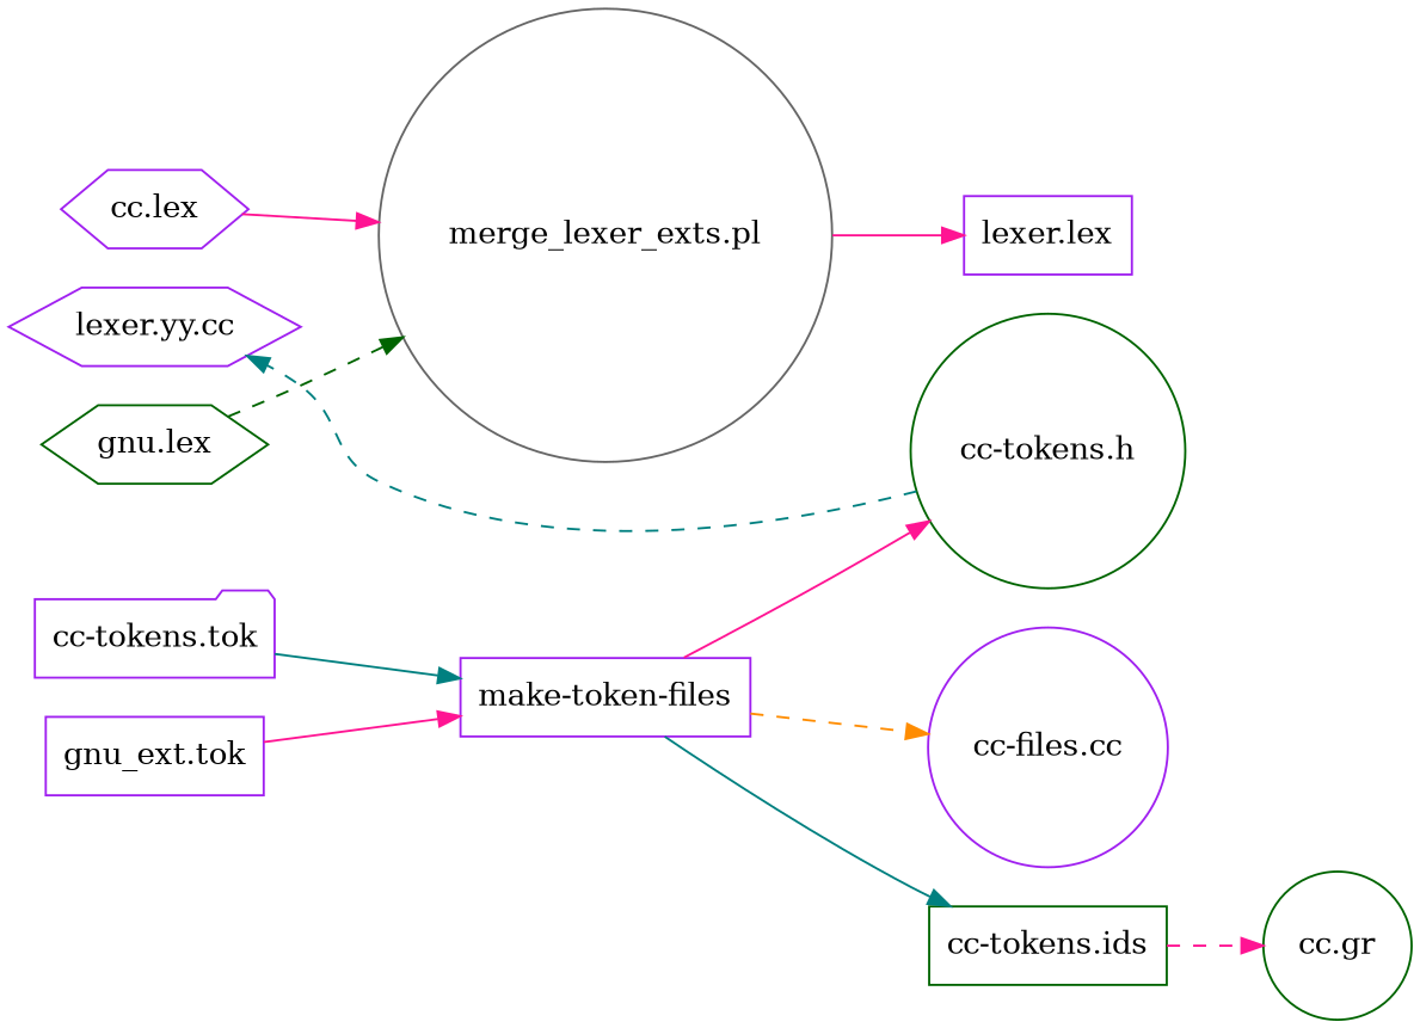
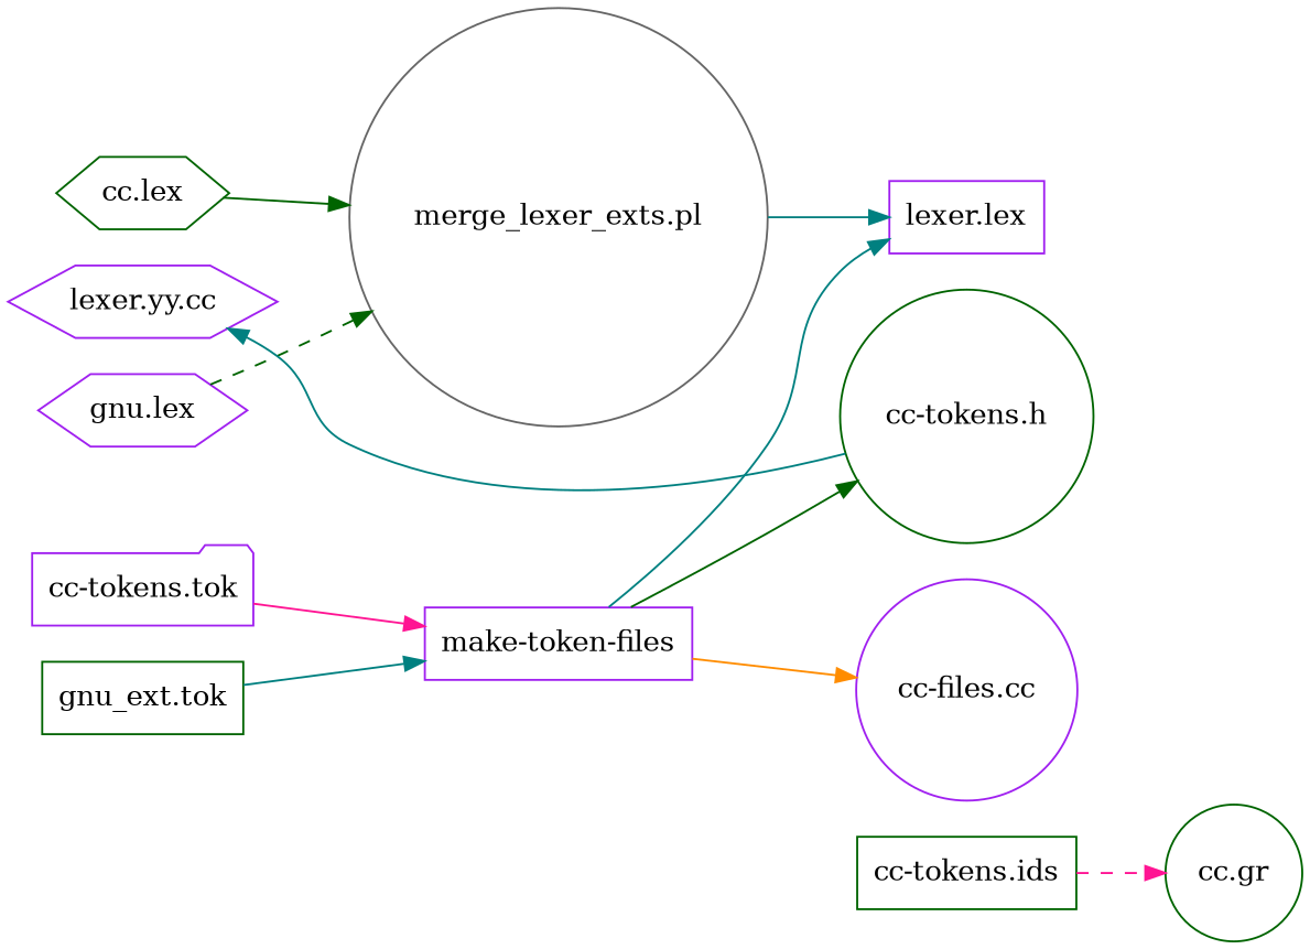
  digraph {
    rankdir=LR
    node [color=purple shape=circle]
    edge [color=teal]
-   "cc.lex" [shape=hexagon]
+   "cc.lex" [color=darkgreen shape=hexagon]
    "merge_lexer_exts.pl" [color=gray40]
    "lexer.lex" [shape=box]
-   "gnu.lex" [color=darkgreen shape=hexagon]
+   "gnu.lex" [shape=hexagon]
    "lexer.yy.cc" [shape=hexagon]
    "make-token-files" [shape=box]
    "cc-tokens.h" [color=darkgreen]
    n8 [label="cc-files.cc"]
    "cc-tokens.ids" [color=darkgreen shape=box]
    "cc-tokens.tok" [shape=folder]
    "cc.gr" [color=darkgreen]
-   "gnu_ext.tok" [shape=box]
-   "cc.lex" -> "merge_lexer_exts.pl" [color=deeppink]
-   "merge_lexer_exts.pl" -> "lexer.lex" [color=deeppink]
+   "gnu_ext.tok" [color=darkgreen shape=box]
+   "cc.lex" -> "merge_lexer_exts.pl" [color=darkgreen]
+   "merge_lexer_exts.pl" -> "lexer.lex"
    "gnu.lex" -> "merge_lexer_exts.pl" [color=darkgreen style=dashed]
-   "make-token-files" -> "cc-tokens.h" [color=deeppink]
-   "make-token-files" -> n8 [color=darkorange style=dashed]
-   "make-token-files" -> "cc-tokens.ids"
-   "cc-tokens.h" -> "lexer.yy.cc" [constraint=false style=dashed]
+   "make-token-files" -> "cc-tokens.h" [color=darkgreen]
+   "make-token-files" -> n8 [color=darkorange]
+   "make-token-files" -> "lexer.lex"
+   "cc-tokens.h" -> "lexer.yy.cc" [constraint=false style=solid]
    "cc-tokens.ids" -> "cc.gr" [color=deeppink style=dashed]
-   "cc-tokens.tok" -> "make-token-files"
-   "gnu_ext.tok" -> "make-token-files" [color=deeppink]
+   "cc-tokens.tok" -> "make-token-files" [color=deeppink]
+   "gnu_ext.tok" -> "make-token-files"
  }
